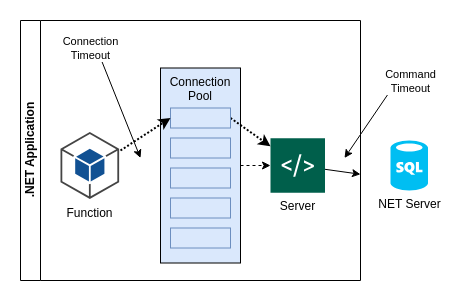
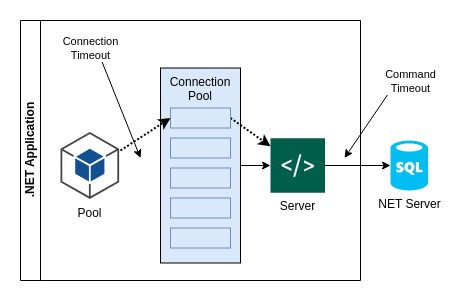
  <mxCell id="0" />
  <mxCell id="1" parent="0" />
  <mxCell id="2" value="NET Server" style="verticalLabelPosition=bottom;html=1;verticalAlign=top;align=center;strokeColor=none;fillColor=#00BEF2;shape=mxgraph.azure.sql_database;" vertex="1" parent="1"><mxGeometry x="390" y="140" width="37.5" height="50" as="geometry" /></mxCell>
- <mxCell id="3" value="Function" style="outlineConnect=0;dashed=0;verticalLabelPosition=bottom;verticalAlign=top;align=center;html=1;shape=mxgraph.aws3.android;fillColor=#115193;gradientColor=none;" vertex="1" parent="1"><mxGeometry x="60" y="131.5" width="58.63" height="67" as="geometry" /></mxCell>
- <mxCell id="4" value="" style="edgeStyle=none;rounded=0;orthogonalLoop=1;jettySize=auto;html=1;dashed=1;" edge="1" parent="1" source="5" target="7"><mxGeometry relative="1" as="geometry" /></mxCell>
+ <mxCell id="3" value="Pool" style="outlineConnect=0;dashed=0;verticalLabelPosition=bottom;verticalAlign=top;align=center;html=1;shape=mxgraph.aws3.android;fillColor=#115193;gradientColor=none;" vertex="1" parent="1"><mxGeometry x="60" y="131.5" width="58.63" height="67" as="geometry" /></mxCell>
+ <mxCell id="4" value="" style="edgeStyle=none;rounded=0;orthogonalLoop=1;jettySize=auto;html=1;" edge="1" parent="1" source="5" target="7"><mxGeometry relative="1" as="geometry" /></mxCell>
  <mxCell id="5" value="Connection&lt;br&gt;Pool" style="rounded=0;whiteSpace=wrap;html=1;verticalAlign=top;fillColor=#dae8fc;" vertex="1" parent="1"><mxGeometry x="160" y="67.5" width="80" height="195" as="geometry" /></mxCell>
- <mxCell id="6" value="" style="rounded=0;orthogonalLoop=1;jettySize=auto;html=1;" edge="1" parent="1" source="7" target="19"><mxGeometry relative="1" as="geometry" /></mxCell>
+ <mxCell id="6" value="" style="rounded=0;orthogonalLoop=1;jettySize=auto;html=1;" edge="1" parent="1" source="7" target="2"><mxGeometry relative="1" as="geometry" /></mxCell>
  <mxCell id="7" value="Server" style="pointerEvents=1;shadow=0;dashed=0;html=1;strokeColor=none;fillColor=#005F4B;labelPosition=center;verticalLabelPosition=bottom;verticalAlign=top;align=center;outlineConnect=0;shape=mxgraph.veeam2.command_line;" vertex="1" parent="1"><mxGeometry x="270" y="137.75" width="54.5" height="54.5" as="geometry" /></mxCell>
  <mxCell id="8" value="" style="edgeStyle=none;rounded=0;orthogonalLoop=1;jettySize=auto;html=1;exitX=1;exitY=0.5;exitDx=0;exitDy=0;dashed=1;dashPattern=1 1;strokeWidth=2;" edge="1" parent="1" source="9" target="7"><mxGeometry relative="1" as="geometry" /></mxCell>
  <mxCell id="9" value="" style="rounded=0;whiteSpace=wrap;html=1;fillColor=#dae8fc;strokeColor=#6c8ebf;" vertex="1" parent="1"><mxGeometry x="170" y="107.5" width="60" height="20" as="geometry" /></mxCell>
  <mxCell id="10" value="" style="rounded=0;whiteSpace=wrap;html=1;fillColor=#dae8fc;strokeColor=#6c8ebf;" vertex="1" parent="1"><mxGeometry x="170" y="137.5" width="60" height="20" as="geometry" /></mxCell>
  <mxCell id="11" value="" style="rounded=0;whiteSpace=wrap;html=1;fillColor=#dae8fc;strokeColor=#6c8ebf;" vertex="1" parent="1"><mxGeometry x="170" y="167.5" width="60" height="20" as="geometry" /></mxCell>
  <mxCell id="12" value="" style="rounded=0;whiteSpace=wrap;html=1;fillColor=#dae8fc;strokeColor=#6c8ebf;" vertex="1" parent="1"><mxGeometry x="170" y="197.5" width="60" height="20" as="geometry" /></mxCell>
  <mxCell id="13" value="" style="rounded=0;whiteSpace=wrap;html=1;fillColor=#dae8fc;strokeColor=#6c8ebf;" vertex="1" parent="1"><mxGeometry x="170" y="227.5" width="60" height="20" as="geometry" /></mxCell>
  <mxCell id="14" value="" style="endArrow=classic;html=1;" edge="1" parent="1"><mxGeometry width="50" height="50" relative="1" as="geometry"><mxPoint x="100" y="57.5" as="sourcePoint" /><mxPoint x="140" y="157.5" as="targetPoint" /></mxGeometry></mxCell>
  <mxCell id="15" value="Connection&lt;br&gt;Timeout" style="edgeLabel;html=1;align=center;verticalAlign=middle;resizable=0;points=[];" vertex="1" connectable="0" parent="14"><mxGeometry x="-0.347" y="-3" relative="1" as="geometry"><mxPoint x="-20.37" y="-44.01" as="offset" /></mxGeometry></mxCell>
  <mxCell id="16" value="" style="endArrow=classic;html=1;" edge="1" parent="1"><mxGeometry width="50" height="50" relative="1" as="geometry"><mxPoint x="390" y="90" as="sourcePoint" /><mxPoint x="344" y="157.5" as="targetPoint" /></mxGeometry></mxCell>
  <mxCell id="17" value="Command&lt;br&gt;Timeout" style="edgeLabel;html=1;align=center;verticalAlign=middle;resizable=0;points=[];" vertex="1" connectable="0" parent="16"><mxGeometry x="-0.347" y="-3" relative="1" as="geometry"><mxPoint x="37.6" y="-30.55" as="offset" /></mxGeometry></mxCell>
  <mxCell id="18" value="" style="endArrow=classic;html=1;entryX=0;entryY=0.5;entryDx=0;entryDy=0;dashed=1;dashPattern=1 1;strokeWidth=2;" edge="1" parent="1" target="9"><mxGeometry width="50" height="50" relative="1" as="geometry"><mxPoint x="120" y="150" as="sourcePoint" /><mxPoint x="170" y="100" as="targetPoint" /></mxGeometry></mxCell>
  <mxCell id="19" value=".NET Application" style="swimlane;html=1;horizontal=0;startSize=20;" vertex="1" parent="1"><mxGeometry x="20" y="20" width="340" height="260" as="geometry" /></mxCell>
